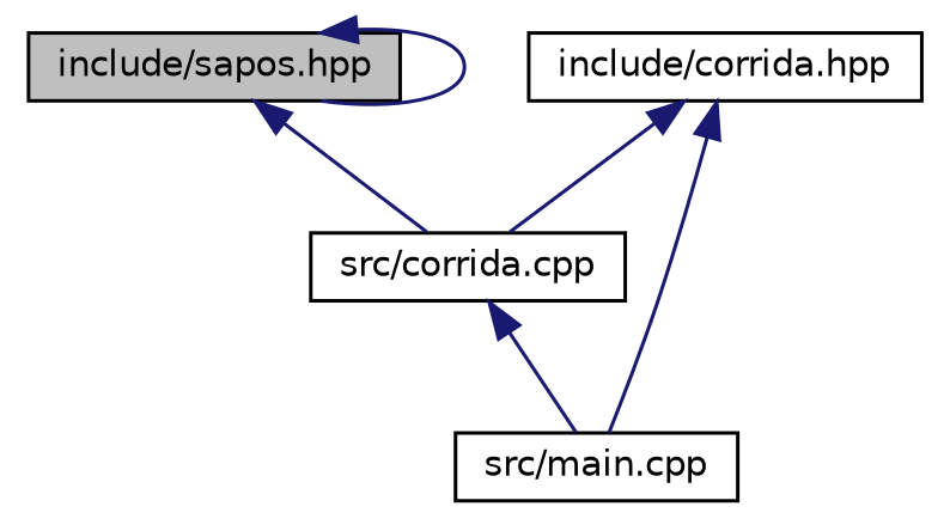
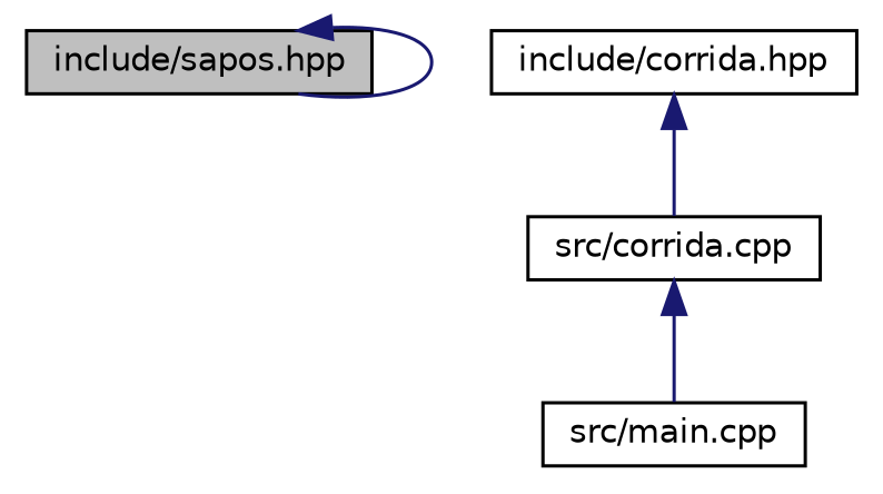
  digraph {
    node [color=black fillcolor=white fontname=Helvetica fontsize=10 shape=record style=filled]
    edge [color=midnightblue dir=back fontname=Helvetica fontsize=10 labelfontname=Helvetica labelfontsize=10 style=solid]
    n1 [fillcolor=grey75 fontcolor=black height=0.2 label="include/sapos.hpp" width=0.4]
    n2 [height=0.2 label="src/corrida.cpp" width=0.4]
    n3 [height=0.2 label="include/corrida.hpp" width=0.4]
    n4 [height=0.2 label="src/main.cpp" width=0.4]
    n1 -> n1
-   n1 -> n2
    n2 -> n4
    n3 -> n2
-   n3 -> n4
  }
